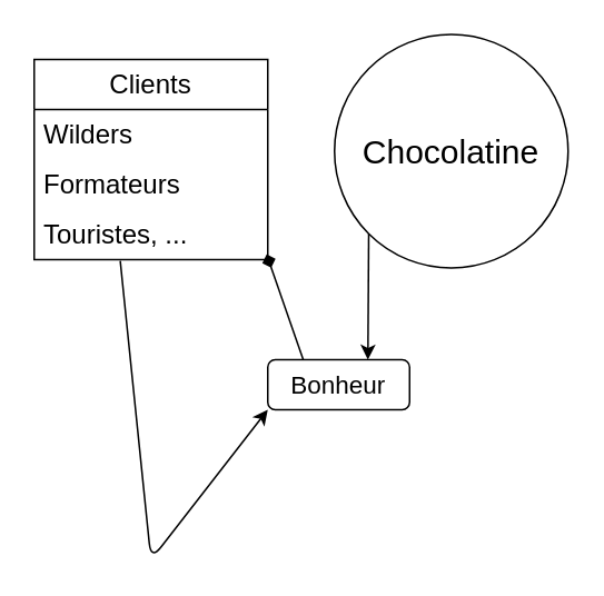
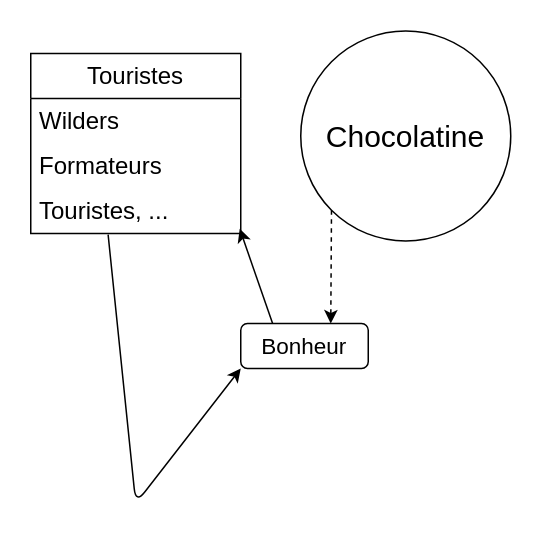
  <mxCell id="0" />
  <mxCell id="1" parent="0" />
- <mxCell id="2" style="edgeStyle=none;html=1;exitX=0;exitY=1;exitDx=0;exitDy=0;entryX=0.706;entryY=0;entryDx=0;entryDy=0;fontSize=16;entryPerimeter=0;" parent="1" source="3" target="5" edge="1"><mxGeometry relative="1" as="geometry" /></mxCell>
+ <mxCell id="2" style="edgeStyle=none;html=1;exitX=0;exitY=1;exitDx=0;exitDy=0;entryX=0.706;entryY=0;entryDx=0;entryDy=0;fontSize=16;entryPerimeter=0;dashed=1;" parent="1" source="3" target="5" edge="1"><mxGeometry relative="1" as="geometry" /></mxCell>
  <mxCell id="3" value="&lt;font style=&quot;font-size: 20px;&quot;&gt;Chocolatine&lt;/font&gt;" style="ellipse;whiteSpace=wrap;html=1;aspect=fixed;" parent="1" vertex="1"><mxGeometry x="200" y="20" width="140" height="140" as="geometry" /></mxCell>
- <mxCell id="4" style="edgeStyle=none;html=1;exitX=0.25;exitY=0;exitDx=0;exitDy=0;fontSize=16;entryX=0.995;entryY=0.895;entryDx=0;entryDy=0;entryPerimeter=0;endArrow=diamond;" parent="1" source="5" target="10" edge="1"><mxGeometry relative="1" as="geometry"><mxPoint x="160" y="165" as="targetPoint" /></mxGeometry></mxCell>
+ <mxCell id="4" style="edgeStyle=none;html=1;exitX=0.25;exitY=0;exitDx=0;exitDy=0;fontSize=16;entryX=0.995;entryY=0.895;entryDx=0;entryDy=0;entryPerimeter=0;" parent="1" source="5" target="10" edge="1"><mxGeometry relative="1" as="geometry"><mxPoint x="160" y="165" as="targetPoint" /></mxGeometry></mxCell>
  <mxCell id="5" value="Bonheur" style="rounded=1;whiteSpace=wrap;html=1;fontSize=15;" parent="1" vertex="1"><mxGeometry x="160" y="215" width="85" height="30" as="geometry" /></mxCell>
  <mxCell id="6" value="" style="endArrow=classic;html=1;fontSize=16;entryX=0;entryY=1;entryDx=0;entryDy=0;exitX=0.378;exitY=1.04;exitDx=0;exitDy=0;exitPerimeter=0;" parent="1" target="5" edge="1"><mxGeometry width="50" height="50" relative="1" as="geometry"><mxPoint x="71.58" y="155.8" as="sourcePoint" /><mxPoint x="170" y="295" as="targetPoint" /><Array as="points"><mxPoint x="90" y="335" /></Array></mxGeometry></mxCell>
- <mxCell id="7" value="Clients" style="swimlane;fontStyle=0;childLayout=stackLayout;horizontal=1;startSize=30;horizontalStack=0;resizeParent=1;resizeParentMax=0;resizeLast=0;collapsible=1;marginBottom=0;whiteSpace=wrap;html=1;fontSize=16;" parent="1" vertex="1"><mxGeometry x="20" y="35" width="140" height="120" as="geometry" /></mxCell>
+ <mxCell id="7" value="Touristes" style="swimlane;fontStyle=0;childLayout=stackLayout;horizontal=1;startSize=30;horizontalStack=0;resizeParent=1;resizeParentMax=0;resizeLast=0;collapsible=1;marginBottom=0;whiteSpace=wrap;html=1;fontSize=16;" parent="1" vertex="1"><mxGeometry x="20" y="35" width="140" height="120" as="geometry" /></mxCell>
  <mxCell id="8" value="Wilders" style="text;strokeColor=none;fillColor=none;align=left;verticalAlign=middle;spacingLeft=4;spacingRight=4;overflow=hidden;points=[[0,0.5],[1,0.5]];portConstraint=eastwest;rotatable=0;whiteSpace=wrap;html=1;fontSize=16;" parent="7" vertex="1"><mxGeometry y="30" width="140" height="30" as="geometry" /></mxCell>
  <mxCell id="9" value="Formateurs" style="text;strokeColor=none;fillColor=none;align=left;verticalAlign=middle;spacingLeft=4;spacingRight=4;overflow=hidden;points=[[0,0.5],[1,0.5]];portConstraint=eastwest;rotatable=0;whiteSpace=wrap;html=1;fontSize=16;" parent="7" vertex="1"><mxGeometry y="60" width="140" height="30" as="geometry" /></mxCell>
  <mxCell id="10" value="Touristes, ..." style="text;strokeColor=none;fillColor=none;align=left;verticalAlign=middle;spacingLeft=4;spacingRight=4;overflow=hidden;points=[[0,0.5],[1,0.5]];portConstraint=eastwest;rotatable=0;whiteSpace=wrap;html=1;fontSize=16;" parent="7" vertex="1"><mxGeometry y="90" width="140" height="30" as="geometry" /></mxCell>
